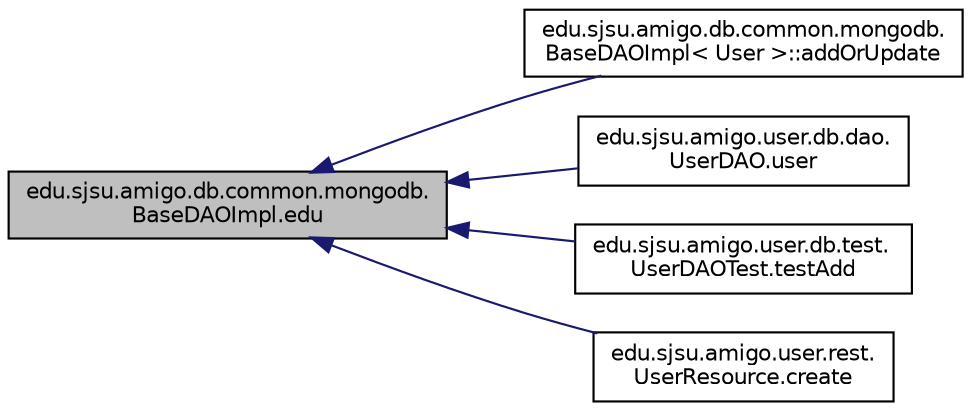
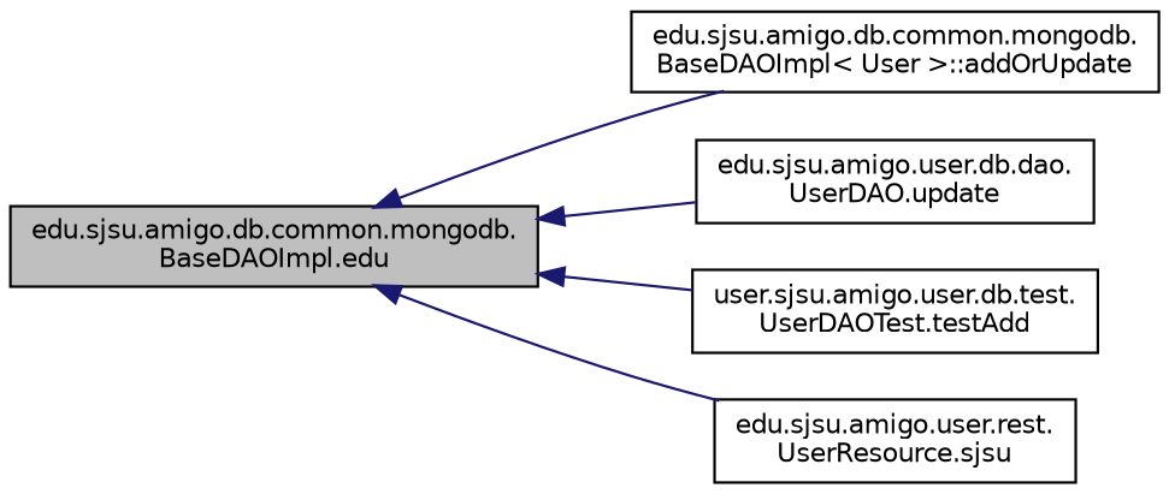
  digraph {
    rankdir=LR
    node [color=black fillcolor=white fontname=Helvetica fontsize=10 shape=record style=filled]
    edge [color=midnightblue dir=back fontname=Helvetica fontsize=10 labelfontname=Helvetica labelfontsize=10 style=solid]
    n1 [fillcolor=grey75 fontcolor=black height=0.2 label="edu.sjsu.amigo.db.common.mongodb.\lBaseDAOImpl.edu" width=0.4]
    n2 [height=0.2 label="edu.sjsu.amigo.db.common.mongodb.\lBaseDAOImpl\< User \>::addOrUpdate" width=0.4]
-   n3 [height=0.2 label="edu.sjsu.amigo.user.db.dao.\lUserDAO.user" width=0.4]
-   n4 [height=0.2 label="edu.sjsu.amigo.user.db.test.\lUserDAOTest.testAdd" width=0.4]
-   n5 [height=0.2 label="edu.sjsu.amigo.user.rest.\lUserResource.create" width=0.4]
+   n3 [height=0.2 label="edu.sjsu.amigo.user.db.dao.\lUserDAO.update" width=0.4]
+   n4 [height=0.2 label="user.sjsu.amigo.user.db.test.\lUserDAOTest.testAdd" width=0.4]
+   n5 [height=0.2 label="edu.sjsu.amigo.user.rest.\lUserResource.sjsu" width=0.4]
    n1 -> n2
    n1 -> n3
    n1 -> n4
    n1 -> n5
  }
